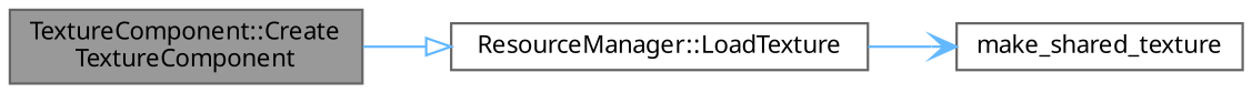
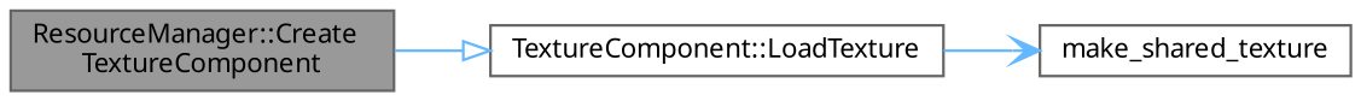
  digraph {
    fontname="Noto Sans"
    rankdir=LR
    node [color=grey40 fillcolor=white fontname="Noto Sans" fontsize=10 shape=box style=filled]
    edge [color=steelblue1 fontname="Noto Sans" fontsize=10 labelfontname=Helvetica labelfontsize=10 style=solid]
-   n1 [color=gray40 fillcolor=grey60 fontcolor=black height=0.2 label="TextureComponent::Create\lTextureComponent" width=0.4]
-   n2 [height=0.2 label="ResourceManager::LoadTexture" width=0.4]
+   n1 [color=gray40 fillcolor=grey60 fontcolor=black height=0.2 label="ResourceManager::Create\lTextureComponent" width=0.4]
+   n2 [height=0.2 label="TextureComponent::LoadTexture" width=0.4]
    n3 [height=0.2 label=make_shared_texture width=0.4]
    n1 -> n2 [arrowhead=onormal]
    n2 -> n3 [arrowhead=vee]
  }
